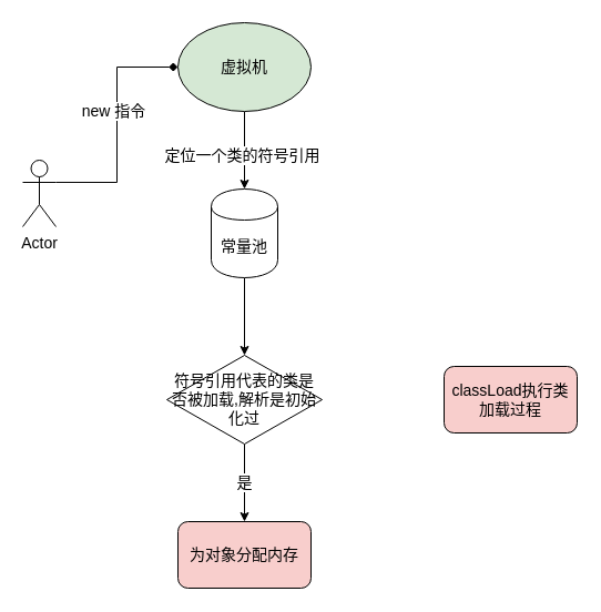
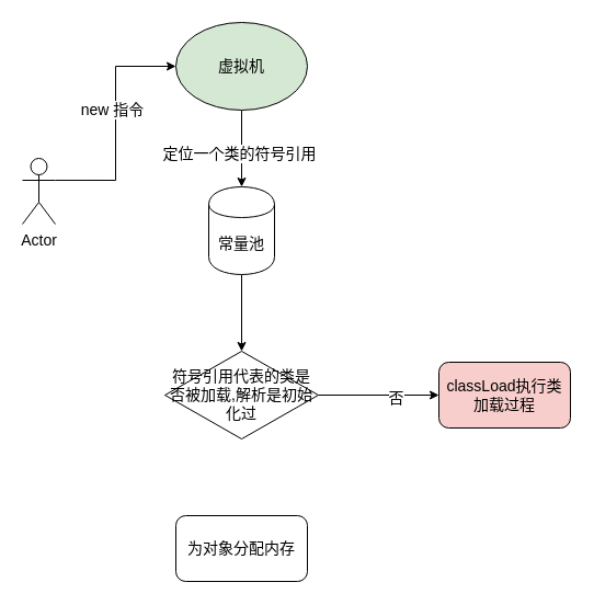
  <mxCell id="0" />
  <mxCell id="1" parent="0" />
- <mxCell id="2" style="edgeStyle=orthogonalEdgeStyle;rounded=0;orthogonalLoop=1;jettySize=auto;html=1;exitX=1;exitY=0.333;exitDx=0;exitDy=0;exitPerimeter=0;entryX=0;entryY=0.5;entryDx=0;entryDy=0;fontSize=14;endArrow=diamond;" edge="1" parent="1" source="4" target="7"><mxGeometry relative="1" as="geometry" /></mxCell>
+ <mxCell id="2" style="edgeStyle=orthogonalEdgeStyle;rounded=0;orthogonalLoop=1;jettySize=auto;html=1;exitX=1;exitY=0.333;exitDx=0;exitDy=0;exitPerimeter=0;entryX=0;entryY=0.5;entryDx=0;entryDy=0;fontSize=14;" edge="1" parent="1" source="4" target="7"><mxGeometry relative="1" as="geometry" /></mxCell>
  <mxCell id="3" value="new&amp;nbsp;指令" style="text;html=1;align=center;verticalAlign=middle;resizable=0;points=[];labelBackgroundColor=#ffffff;fontSize=14;" vertex="1" connectable="0" parent="2"><mxGeometry x="0.123" y="4" relative="1" as="geometry"><mxPoint as="offset" /></mxGeometry></mxCell>
  <mxCell id="4" value="Actor" style="shape=umlActor;verticalLabelPosition=bottom;labelBackgroundColor=#ffffff;verticalAlign=top;html=1;outlineConnect=0;fontSize=14;" vertex="1" parent="1"><mxGeometry x="20" y="144" width="30" height="60" as="geometry" /></mxCell>
  <mxCell id="5" style="edgeStyle=orthogonalEdgeStyle;rounded=0;orthogonalLoop=1;jettySize=auto;html=1;fontSize=14;" edge="1" parent="1" source="7" target="9"><mxGeometry relative="1" as="geometry" /></mxCell>
  <mxCell id="6" value="定位一个类的符号引用" style="text;html=1;align=center;verticalAlign=middle;resizable=0;points=[];labelBackgroundColor=#ffffff;fontSize=14;" vertex="1" connectable="0" parent="5"><mxGeometry x="0.122" y="-3" relative="1" as="geometry"><mxPoint as="offset" /></mxGeometry></mxCell>
  <mxCell id="7" value="虚拟机" style="ellipse;whiteSpace=wrap;html=1;fontSize=14;fillColor=#d5e8d4;" vertex="1" parent="1"><mxGeometry x="160" y="20" width="120" height="80" as="geometry" /></mxCell>
  <mxCell id="8" style="edgeStyle=orthogonalEdgeStyle;rounded=0;orthogonalLoop=1;jettySize=auto;html=1;entryX=0.5;entryY=0;entryDx=0;entryDy=0;fontSize=14;" edge="1" parent="1" source="9" target="13"><mxGeometry relative="1" as="geometry" /></mxCell>
  <mxCell id="9" value="常量池" style="shape=cylinder;whiteSpace=wrap;html=1;boundedLbl=1;backgroundOutline=1;fontSize=14;" vertex="1" parent="1"><mxGeometry x="190" y="170" width="60" height="80" as="geometry" /></mxCell>
- <mxCell id="12" value="是" style="edgeStyle=orthogonalEdgeStyle;rounded=0;orthogonalLoop=1;jettySize=auto;html=1;fontSize=14;" edge="1" parent="1" source="13" target="15"><mxGeometry relative="1" as="geometry" /></mxCell>
+ <mxCell id="10" style="edgeStyle=orthogonalEdgeStyle;rounded=0;orthogonalLoop=1;jettySize=auto;html=1;entryX=0;entryY=0.5;entryDx=0;entryDy=0;fontSize=14;" edge="1" parent="1" source="13" target="14"><mxGeometry relative="1" as="geometry" /></mxCell>
+ <mxCell id="11" value="否" style="text;html=1;align=center;verticalAlign=middle;resizable=0;points=[];labelBackgroundColor=#ffffff;fontSize=14;" vertex="1" connectable="0" parent="10"><mxGeometry x="0.273" y="-2" relative="1" as="geometry"><mxPoint as="offset" /></mxGeometry></mxCell>
  <mxCell id="13" value="&lt;font style=&quot;font-size: 14px;&quot;&gt;符号引用代表的类是否被加载,解析是初始化过&lt;/font&gt;" style="rhombus;whiteSpace=wrap;html=1;fontSize=14;" vertex="1" parent="1"><mxGeometry x="150" y="320" width="140" height="80" as="geometry" /></mxCell>
  <mxCell id="14" value="classLoad执行类加载过程" style="rounded=1;whiteSpace=wrap;html=1;fontSize=14;fillColor=#f8cecc;" vertex="1" parent="1"><mxGeometry x="400" y="330" width="120" height="60" as="geometry" /></mxCell>
- <mxCell id="15" value="为对象分配内存" style="rounded=1;whiteSpace=wrap;html=1;fontSize=14;fillColor=#f8cecc;" vertex="1" parent="1"><mxGeometry x="160" y="470" width="120" height="60" as="geometry" /></mxCell>
+ <mxCell id="15" value="为对象分配内存" style="rounded=1;whiteSpace=wrap;html=1;fontSize=14;" vertex="1" parent="1"><mxGeometry x="160" y="470" width="120" height="60" as="geometry" /></mxCell>
